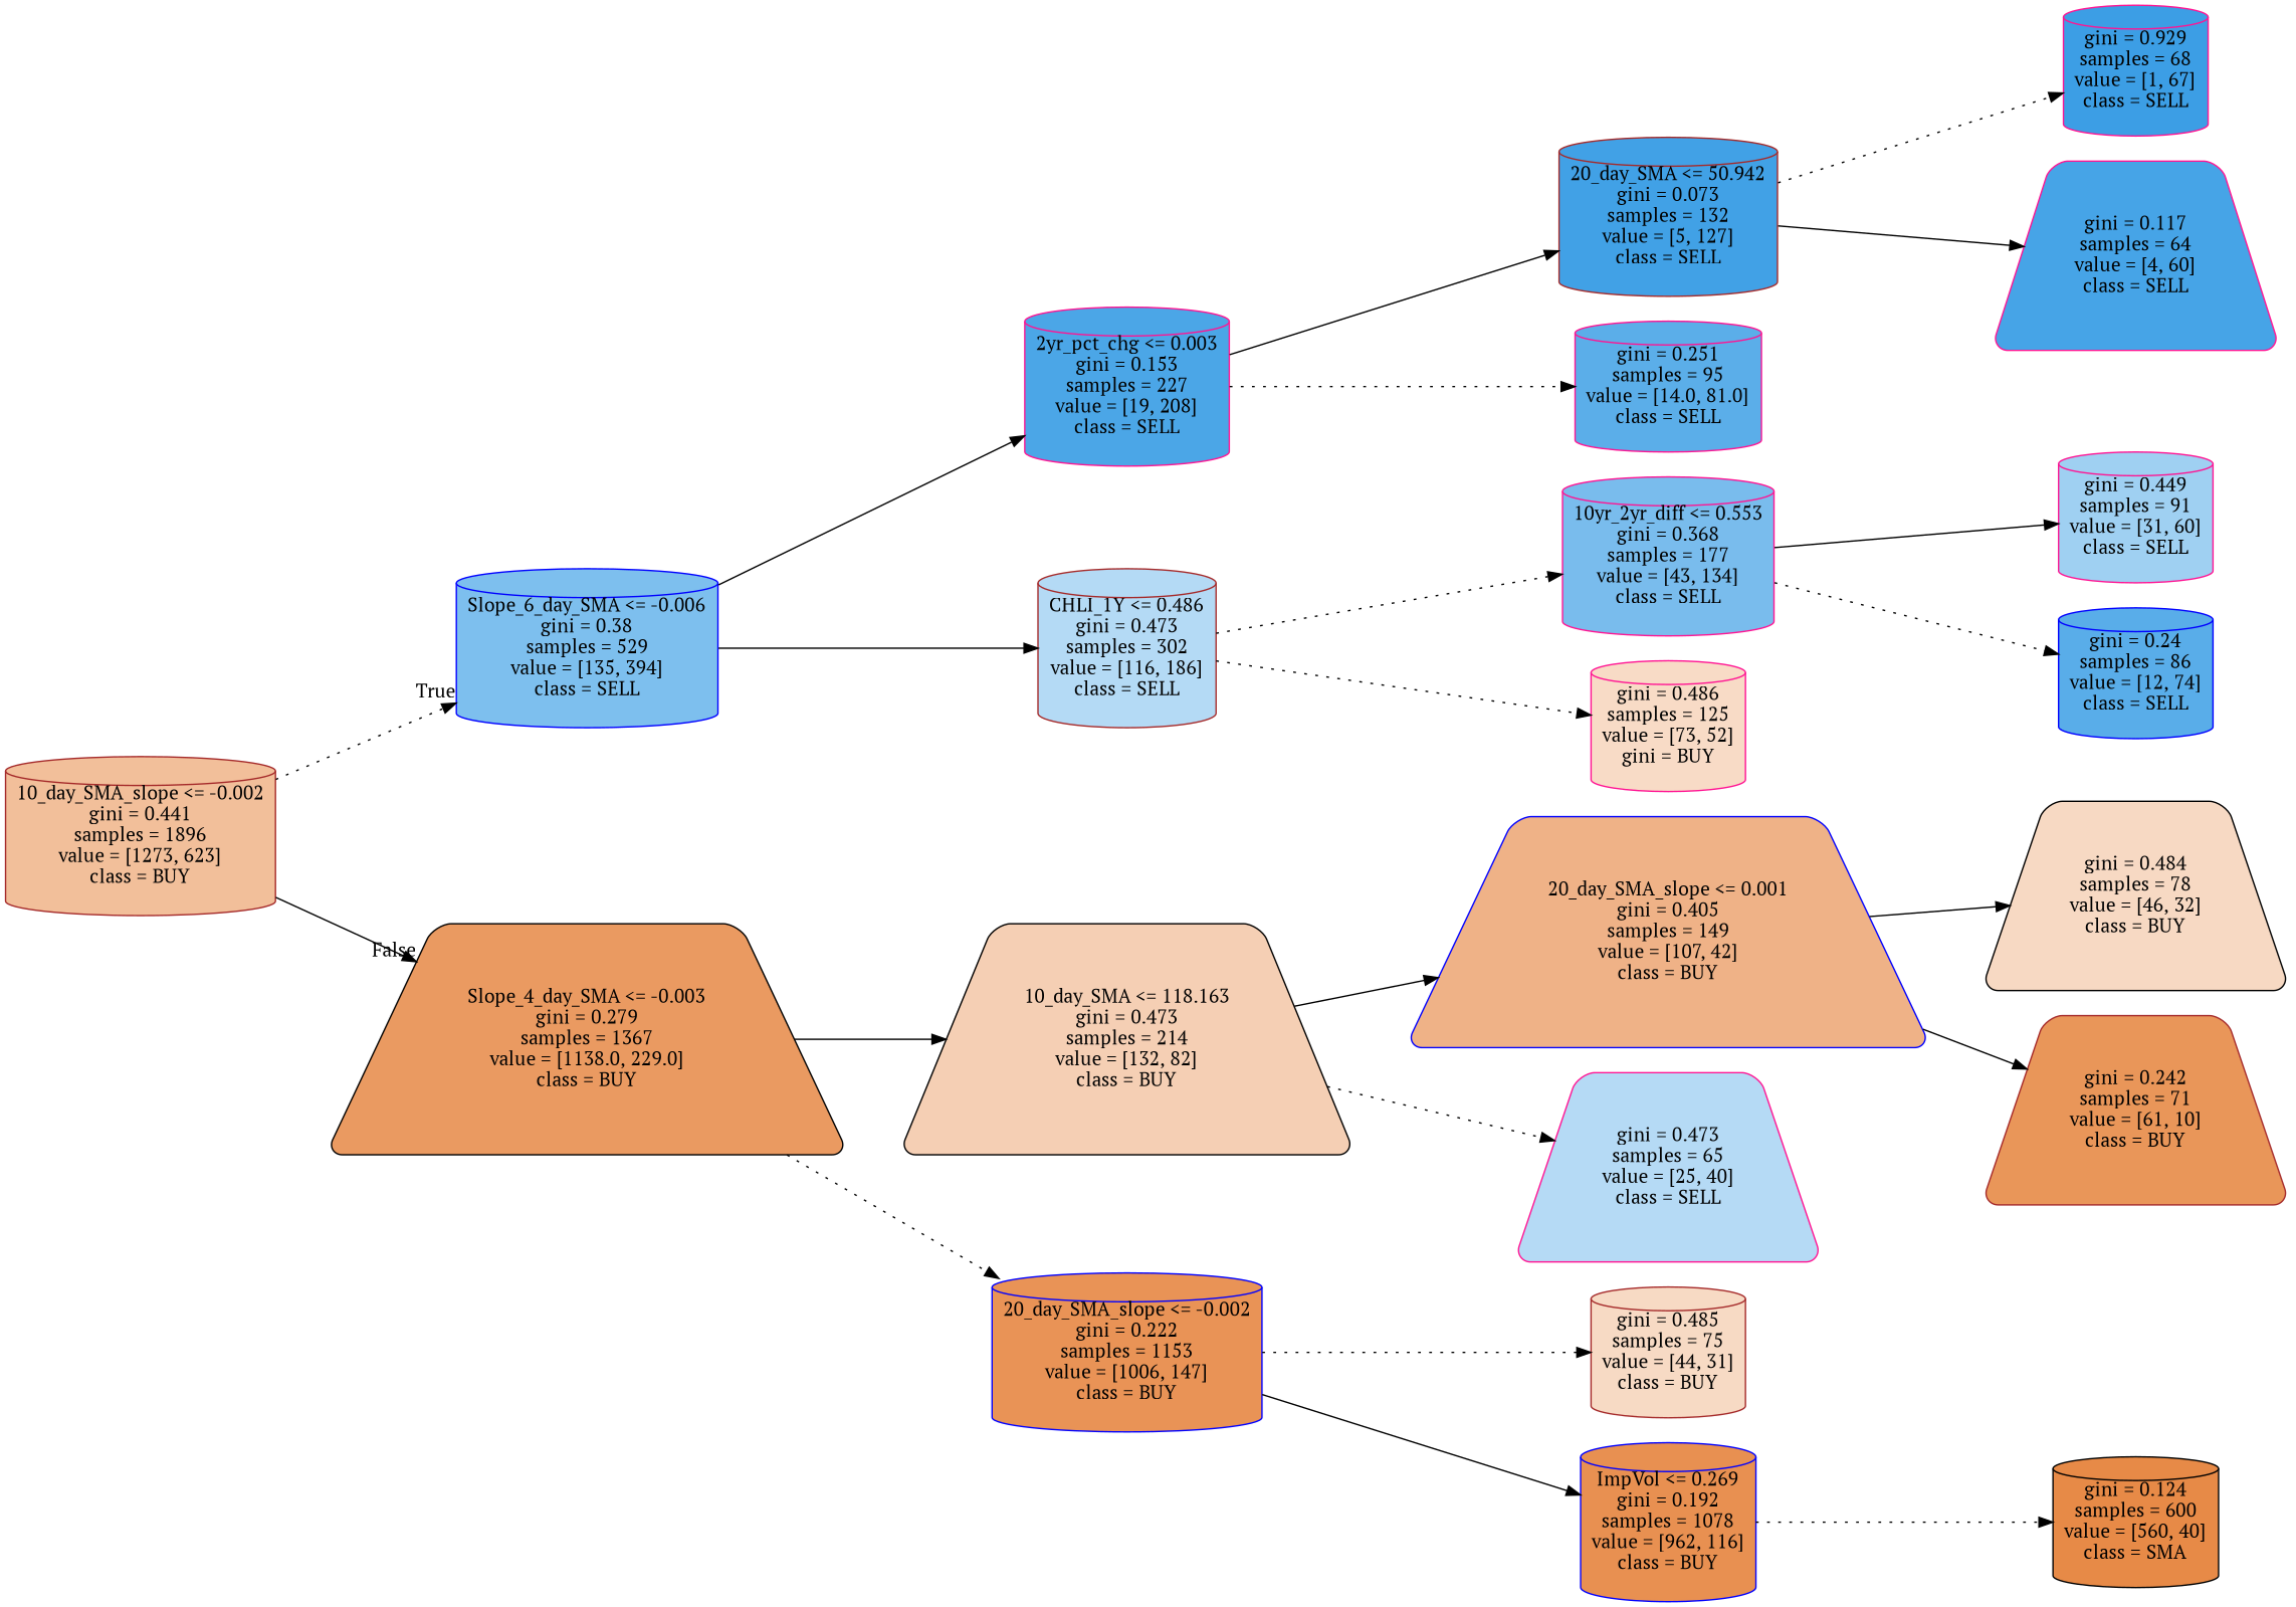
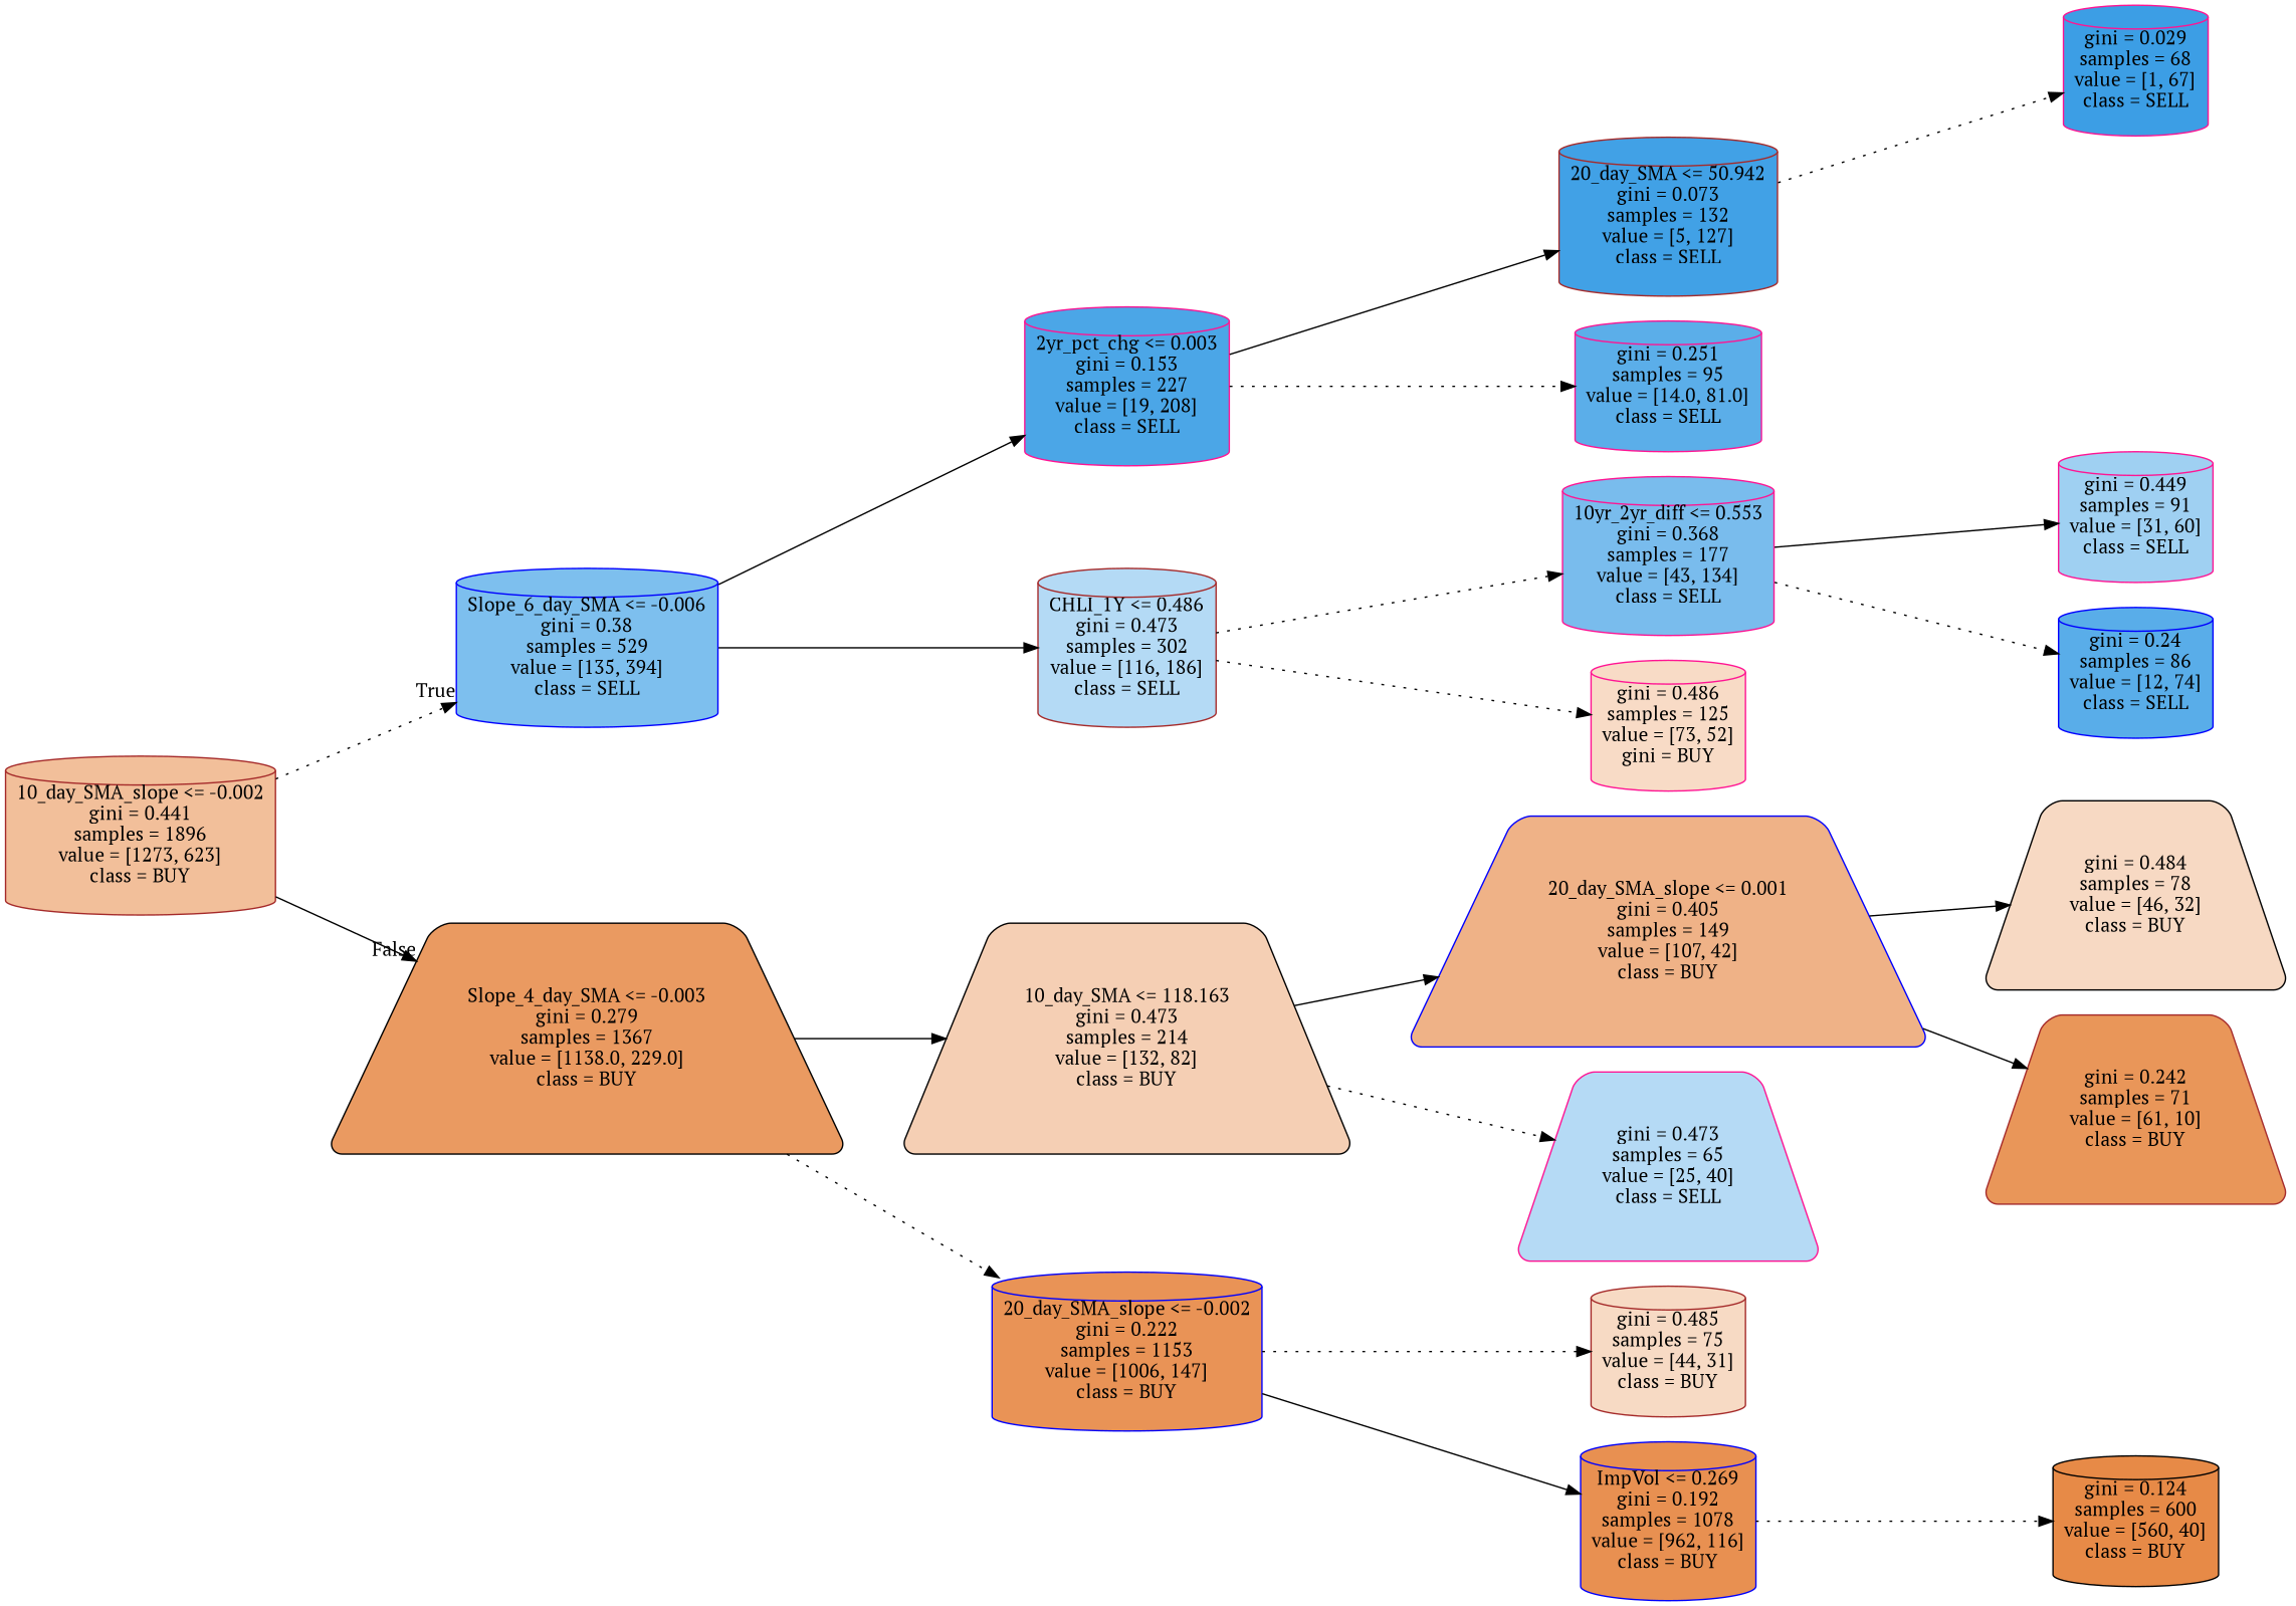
  digraph {
    fontname="PT Serif"
    rankdir=LR
    node [color=deeppink fontname="PT Serif" shape=cylinder style="filled, rounded"]
    edge [fontname="PT Serif" style=solid]
    n1 [color=brown fillcolor="#f2bf9a" label="10_day_SMA_slope <= -0.002\ngini = 0.441\nsamples = 1896\nvalue = [1273, 623]\nclass = BUY"]
    n2 [color=blue fillcolor="#7dbfee" label="Slope_6_day_SMA <= -0.006\ngini = 0.38\nsamples = 529\nvalue = [135, 394]\nclass = SELL"]
    n3 [color=black fillcolor="#ea9a61" label="Slope_4_day_SMA <= -0.003\ngini = 0.279\nsamples = 1367\nvalue = [1138.0, 229.0]\nclass = BUY" shape=trapezium]
    n4 [fillcolor="#4ba6e7" label="2yr_pct_chg <= 0.003\ngini = 0.153\nsamples = 227\nvalue = [19, 208]\nclass = SELL"]
    n5 [color=brown fillcolor="#b4daf5" label="CHLI_1Y <= 0.486\ngini = 0.473\nsamples = 302\nvalue = [116, 186]\nclass = SELL"]
    n6 [color=black fillcolor="#f5cfb4" label="10_day_SMA <= 118.163\ngini = 0.473\nsamples = 214\nvalue = [132, 82]\nclass = BUY" shape=trapezium]
    n7 [color=blue fillcolor="#e99356" label="20_day_SMA_slope <= -0.002\ngini = 0.222\nsamples = 1153\nvalue = [1006, 147]\nclass = BUY"]
    n8 [color=brown fillcolor="#41a1e6" label="20_day_SMA <= 50.942\ngini = 0.073\nsamples = 132\nvalue = [5, 127]\nclass = SELL"]
    n9 [fillcolor="#5baee9" label="gini = 0.251\nsamples = 95\nvalue = [14.0, 81.0]\nclass = SELL"]
    n10 [fillcolor="#79bced" label="10yr_2yr_diff <= 0.553\ngini = 0.368\nsamples = 177\nvalue = [43, 134]\nclass = SELL"]
    n11 [fillcolor="#f8dbc6" label="gini = 0.486\nsamples = 125\nvalue = [73, 52]\ngini = BUY"]
-   n12 [fillcolor="#3c9ee5" label="gini = 0.929\nsamples = 68\nvalue = [1, 67]\nclass = SELL"]
-   n13 [fillcolor="#46a4e7" label="gini = 0.117\nsamples = 64\nvalue = [4, 60]\nclass = SELL" shape=trapezium]
+   n12 [fillcolor="#3c9ee5" label="gini = 0.029\nsamples = 68\nvalue = [1, 67]\nclass = SELL"]
    n14 [fillcolor="#9fd0f2" label="gini = 0.449\nsamples = 91\nvalue = [31, 60]\nclass = SELL"]
    n15 [color=blue fillcolor="#59ade9" label="gini = 0.24\nsamples = 86\nvalue = [12, 74]\nclass = SELL"]
    n16 [color=blue fillcolor="#efb287" label="20_day_SMA_slope <= 0.001\ngini = 0.405\nsamples = 149\nvalue = [107, 42]\nclass = BUY" shape=trapezium]
    n17 [fillcolor="#b5daf5" label="gini = 0.473\nsamples = 65\nvalue = [25, 40]\nclass = SELL" shape=trapezium]
    n18 [color=brown fillcolor="#f7dac4" label="gini = 0.485\nsamples = 75\nvalue = [44, 31]\nclass = BUY"]
    n19 [color=blue fillcolor="#e89051" label="ImpVol <= 0.269\ngini = 0.192\nsamples = 1078\nvalue = [962, 116]\nclass = BUY"]
    n20 [color=black fillcolor="#f7d9c3" label="gini = 0.484\nsamples = 78\nvalue = [46, 32]\nclass = BUY" shape=trapezium]
    n21 [color=brown fillcolor="#e99659" label="gini = 0.242\nsamples = 71\nvalue = [61, 10]\nclass = BUY" shape=trapezium]
-   n22 [color=black fillcolor="#e78a47" label="gini = 0.124\nsamples = 600\nvalue = [560, 40]\nclass = SMA"]
+   n22 [color=black fillcolor="#e78a47" label="gini = 0.124\nsamples = 600\nvalue = [560, 40]\nclass = BUY"]
    n1 -> n2 [headlabel=True labelangle=45 labeldistance=2.5 style=dotted]
    n1 -> n3 [headlabel=False labelangle=-45 labeldistance=2.5]
    n2 -> n4
    n2 -> n5
    n3 -> n6
    n3 -> n7 [style=dotted]
    n4 -> n8
    n4 -> n9 [style=dotted]
    n5 -> n10 [style=dotted]
    n5 -> n11 [style=dotted]
    n6 -> n16
    n6 -> n17 [style=dotted]
    n7 -> n18 [style=dotted]
    n7 -> n19
    n8 -> n12 [style=dotted]
-   n8 -> n13
    n10 -> n14
    n10 -> n15 [style=dotted]
    n16 -> n20
    n16 -> n21
    n19 -> n22 [style=dotted]
  }
